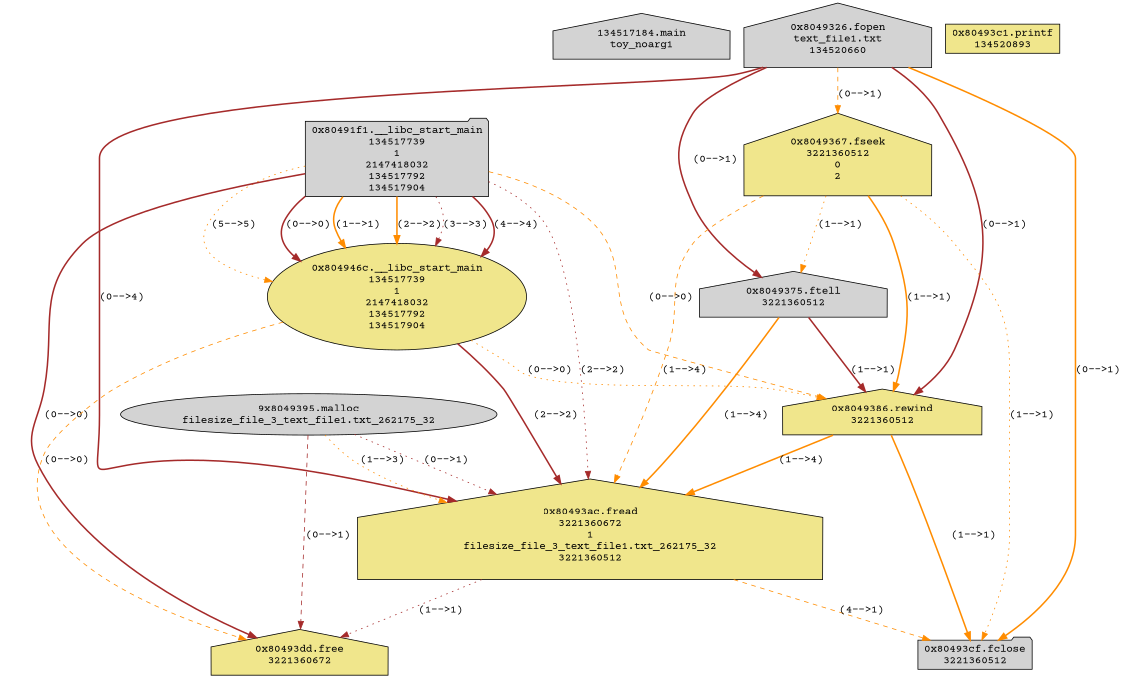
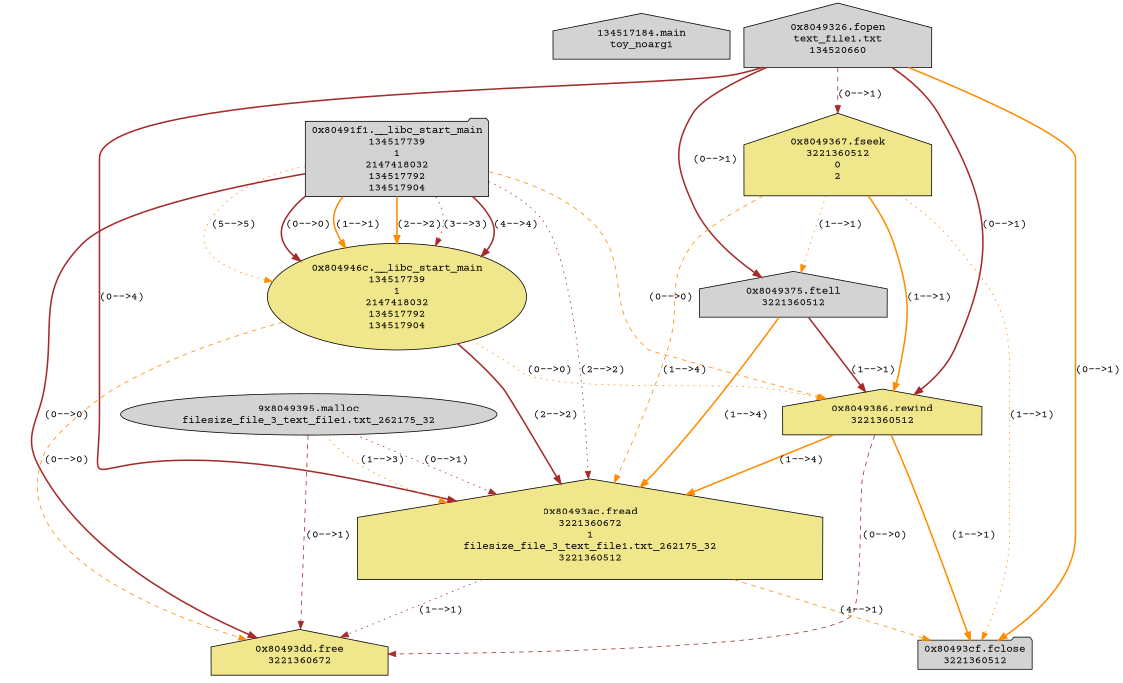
  digraph {
    fontname="Courier Prime"
    node [fillcolor=lightgrey fontname="Courier Prime" shape=house style=filled]
    edge [color=darkorange fontname="Courier Prime" style=bold]
    n1 [label="134517184.main\ntoy_noarg1"]
    n2 [label="0x80491f1.__libc_start_main\n134517739\n1\n2147418032\n134517792\n134517904" shape=folder]
    n3 [fillcolor=khaki label="0x804946c.__libc_start_main\n134517739\n1\n2147418032\n134517792\n134517904" shape=ellipse]
    n4 [fillcolor=khaki label="0x8049386.rewind\n3221360512"]
    n5 [fillcolor=khaki label="0x80493ac.fread\n3221360672\n1\nfilesize_file_3_text_file1.txt_262175_32\n3221360512"]
    n6 [fillcolor=khaki label="0x80493dd.free\n3221360672"]
    n7 [label="0x80493cf.fclose\n3221360512" shape=folder]
    n8 [label="0x8049326.fopen\ntext_file1.txt\n134520660"]
    n9 [fillcolor=khaki label="0x8049367.fseek\n3221360512\n0\n2"]
    n10 [label="0x8049375.ftell\n3221360512"]
    n11 [label="9x8049395.malloc\nfilesize_file_3_text_file1.txt_262175_32" shape=ellipse]
-   n12 [fillcolor=khaki label="0x80493c1.printf\n134520893" shape=box]
    n2 -> n3 [label="(1-->1)"]
    n2 -> n3 [label="(2-->2)"]
    n2 -> n3 [color=brown label="(3-->3)" style=dotted]
    n2 -> n3 [color=brown label="(4-->4)"]
    n2 -> n3 [label="(5-->5)" style=dotted]
    n2 -> n3 [color=brown label="(0-->0)"]
    n2 -> n4 [label="(0-->0)" style=dashed]
    n2 -> n5 [color=brown label="(2-->2)" style=dotted]
    n2 -> n6 [color=brown label="(0-->0)"]
    n3 -> n4 [label="(0-->0)" style=dotted]
    n3 -> n5 [color=brown label="(2-->2)"]
    n3 -> n6 [label="(0-->0)" style=dashed]
    n4 -> n5 [label="(1-->4)"]
+   n4 -> n6 [color=brown label="(0-->0)" style=dashed]
    n4 -> n7 [label="(1-->1)"]
    n5 -> n6 [color=brown label="(1-->1)" style=dotted]
    n5 -> n7 [label="(4-->1)" style=dashed]
    n8 -> n4 [color=brown label="(0-->1)"]
    n8 -> n5 [color=brown label="(0-->4)"]
    n8 -> n7 [label="(0-->1)"]
-   n8 -> n9 [label="(0-->1)" style=dashed]
+   n8 -> n9 [color=brown label="(0-->1)" style=dashed]
    n8 -> n10 [color=brown label="(0-->1)"]
    n9 -> n4 [label="(1-->1)"]
    n9 -> n5 [label="(1-->4)" style=dashed]
    n9 -> n7 [label="(1-->1)" style=dotted]
    n9 -> n10 [label="(1-->1)" style=dotted]
    n10 -> n4 [color=brown label="(1-->1)"]
    n10 -> n5 [label="(1-->4)"]
    n11 -> n5 [color=brown label="(0-->1)" style=dotted]
    n11 -> n5 [label="(1-->3)" style=dotted]
    n11 -> n6 [color=brown label="(0-->1)" style=dashed]
  }
